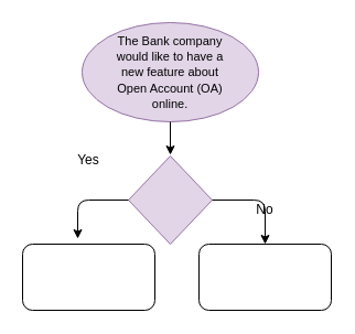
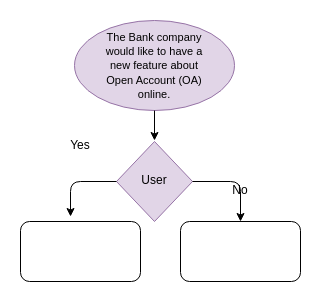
  <mxCell id="0" />
  <mxCell id="1" parent="0" />
  <mxCell id="2" value="" style="ellipse;whiteSpace=wrap;html=1;fillColor=#e1d5e7;strokeColor=#9673a6;" vertex="1" parent="1"><mxGeometry x="74" y="20" width="160" height="90" as="geometry" /></mxCell>
  <mxCell id="3" value="&lt;span data-lucid-type=&quot;application/vnd.lucid.text&quot; data-lucid-content=&quot;{&amp;#34;t&amp;#34;:&amp;#34;The Bank company would like to have a new feature about Open Account (OA) online.&amp;#34;,&amp;#34;m&amp;#34;:[{&amp;#34;s&amp;#34;:0,&amp;#34;n&amp;#34;:&amp;#34;fl&amp;#34;,&amp;#34;v&amp;#34;:11.2},{&amp;#34;s&amp;#34;:0,&amp;#34;n&amp;#34;:&amp;#34;il&amp;#34;,&amp;#34;v&amp;#34;:11.2},{&amp;#34;s&amp;#34;:0,&amp;#34;n&amp;#34;:&amp;#34;ir&amp;#34;,&amp;#34;v&amp;#34;:11.2},{&amp;#34;s&amp;#34;:0,&amp;#34;n&amp;#34;:&amp;#34;mt&amp;#34;,&amp;#34;v&amp;#34;:3.2},{&amp;#34;s&amp;#34;:0,&amp;#34;n&amp;#34;:&amp;#34;c&amp;#34;,&amp;#34;v&amp;#34;:&amp;#34;#c9d1d9ff&amp;#34;,&amp;#34;e&amp;#34;:81},{&amp;#34;s&amp;#34;:0,&amp;#34;n&amp;#34;:&amp;#34;s&amp;#34;,&amp;#34;v&amp;#34;:14.667,&amp;#34;e&amp;#34;:81}]}&quot;&gt;&lt;span style=&quot;font-size: 11.0px&quot;&gt;The Bank company would like to have a new feature about Open Account (OA) online.&lt;/span&gt;&lt;/span&gt;" style="text;html=1;strokeColor=none;fillColor=none;align=center;verticalAlign=middle;whiteSpace=wrap;rounded=0;" vertex="1" parent="1"><mxGeometry x="96" y="55" width="116" height="20" as="geometry" /></mxCell>
  <mxCell id="4" value="" style="endArrow=classic;html=1;exitX=0.5;exitY=1;exitDx=0;exitDy=0;" edge="1" parent="1" source="2"><mxGeometry width="50" height="50" relative="1" as="geometry"><mxPoint x="130" y="160" as="sourcePoint" /><mxPoint x="154" y="140" as="targetPoint" /></mxGeometry></mxCell>
  <mxCell id="5" value="" style="rhombus;whiteSpace=wrap;html=1;fillColor=#e1d5e7;strokeColor=#9673a6;" vertex="1" parent="1"><mxGeometry x="116" y="141" width="76" height="80" as="geometry" /></mxCell>
+ <mxCell id="6" value="User" style="text;html=1;strokeColor=none;fillColor=none;align=center;verticalAlign=middle;whiteSpace=wrap;rounded=0;" vertex="1" parent="1"><mxGeometry x="134" y="170" width="40" height="20" as="geometry" /></mxCell>
  <mxCell id="7" value="" style="endArrow=classic;html=1;exitX=0;exitY=0.5;exitDx=0;exitDy=0;edgeStyle=orthogonalEdgeStyle;entryX=0.417;entryY=-0.083;entryDx=0;entryDy=0;entryPerimeter=0;" edge="1" parent="1" source="5" target="11"><mxGeometry width="50" height="50" relative="1" as="geometry"><mxPoint x="60" y="220" as="sourcePoint" /><mxPoint x="70" y="220" as="targetPoint" /><Array as="points"><mxPoint x="70" y="181" /></Array></mxGeometry></mxCell>
  <mxCell id="8" value="" style="endArrow=classic;html=1;exitX=1;exitY=0.5;exitDx=0;exitDy=0;edgeStyle=orthogonalEdgeStyle;entryX=0.5;entryY=0;entryDx=0;entryDy=0;" edge="1" parent="1" source="5" target="12"><mxGeometry width="50" height="50" relative="1" as="geometry"><mxPoint x="192" y="231" as="sourcePoint" /><mxPoint x="240" y="220" as="targetPoint" /><Array as="points"><mxPoint x="240" y="181" /></Array></mxGeometry></mxCell>
  <mxCell id="9" value="Yes" style="text;html=1;strokeColor=none;fillColor=none;align=center;verticalAlign=middle;whiteSpace=wrap;rounded=0;" vertex="1" parent="1"><mxGeometry x="60" y="135" width="40" height="20" as="geometry" /></mxCell>
  <mxCell id="10" value="No" style="text;html=1;strokeColor=none;fillColor=none;align=center;verticalAlign=middle;whiteSpace=wrap;rounded=0;" vertex="1" parent="1"><mxGeometry x="220" y="180" width="40" height="20" as="geometry" /></mxCell>
  <mxCell id="11" value="" style="rounded=1;whiteSpace=wrap;html=1;" vertex="1" parent="1"><mxGeometry x="20" y="221" width="120" height="60" as="geometry" /></mxCell>
  <mxCell id="12" value="" style="rounded=1;whiteSpace=wrap;html=1;" vertex="1" parent="1"><mxGeometry x="180" y="221" width="120" height="60" as="geometry" /></mxCell>
